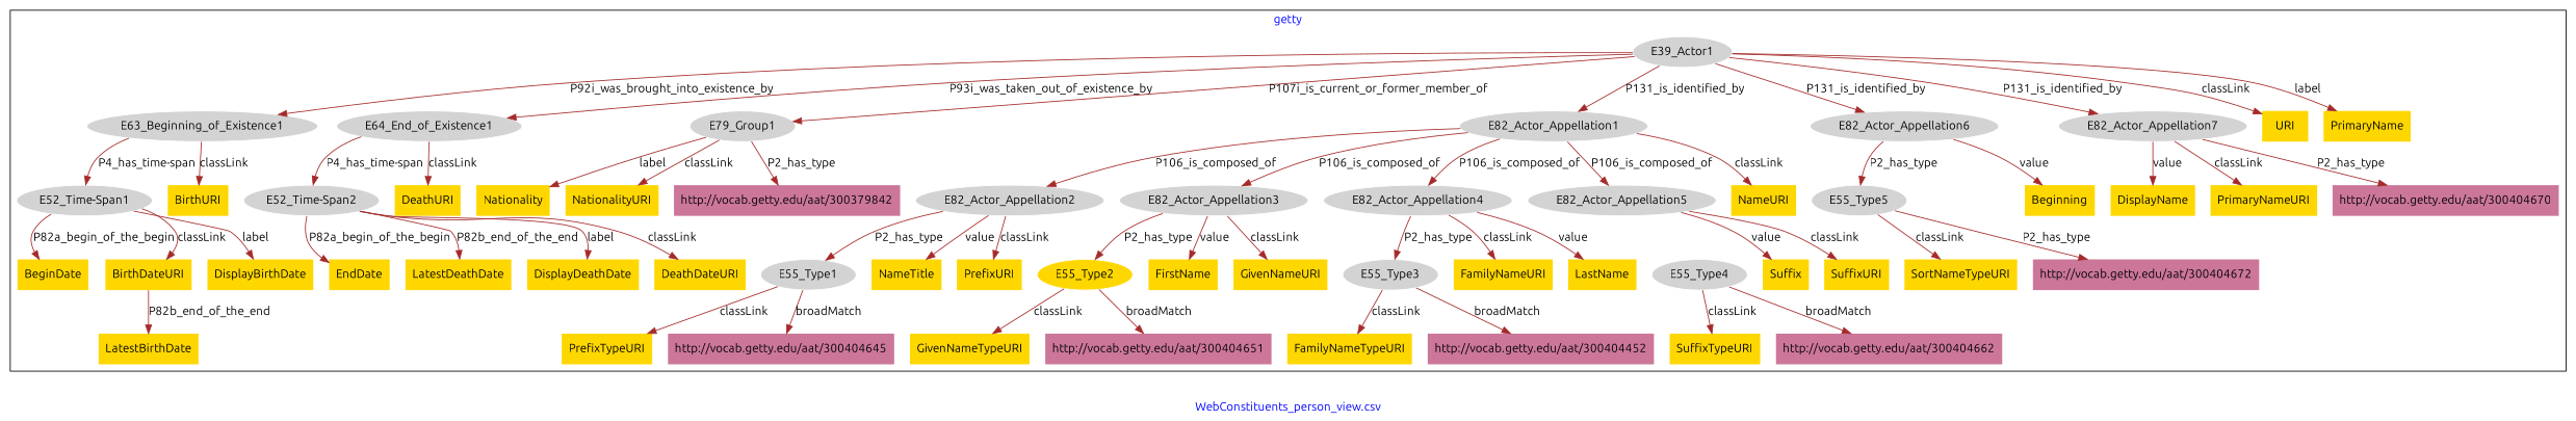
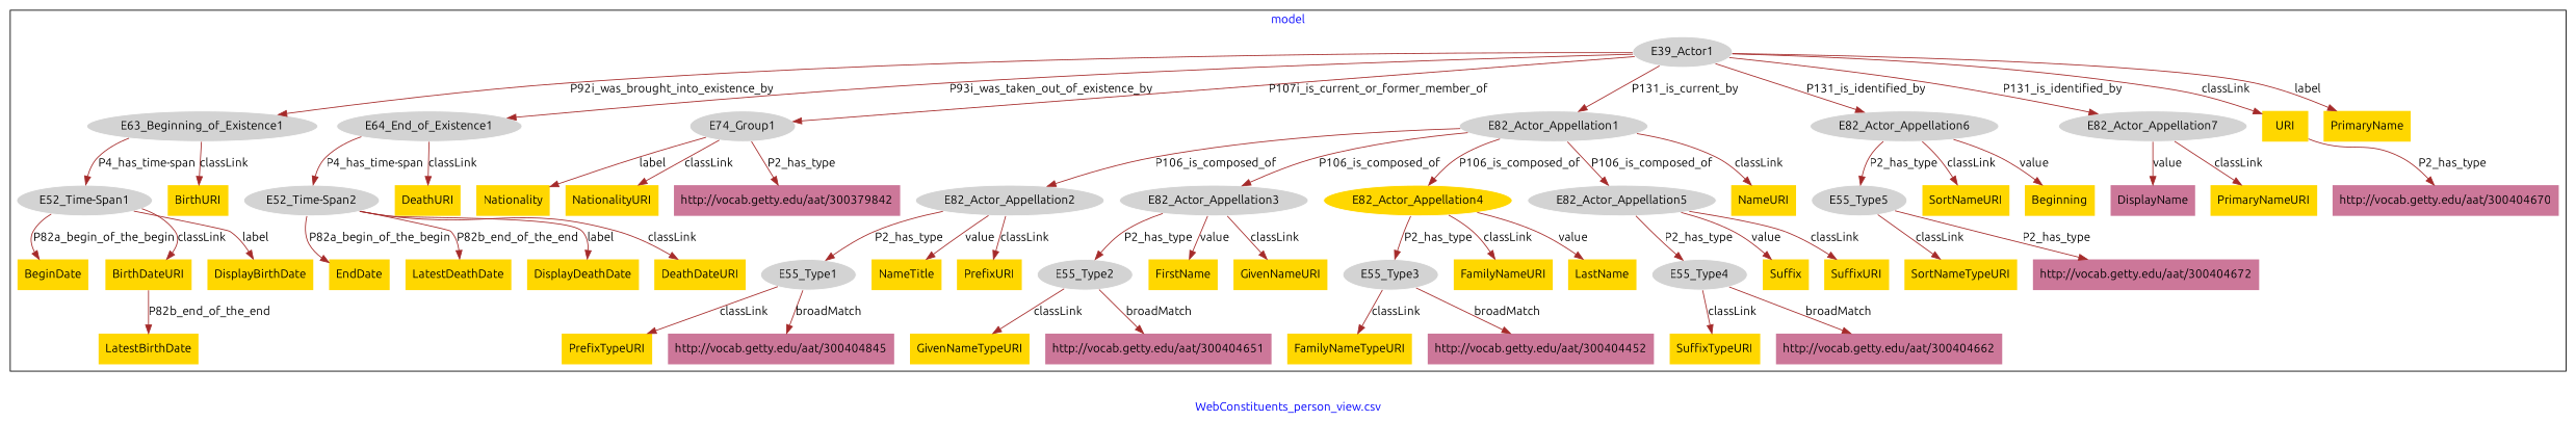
  digraph {
    fontcolor=blue
    fontname=Ubuntu
    label="WebConstituents_person_view.csv"
    remincross=true
    node [fillcolor=gold fontname=Ubuntu style=filled shape=plaintext]
    edge [color=brown fontcolor=black fontname=Ubuntu]
    n1 [color=white fillcolor=lightgray label=E39_Actor1 shape=""]
    n2 [color=white fillcolor=lightgray label=E63_Beginning_of_Existence1 shape=""]
    n3 [color=white fillcolor=lightgray label=E64_End_of_Existence1 shape=""]
-   n4 [color=white fillcolor=lightgray label=E79_Group1 shape=""]
+   n4 [color=white fillcolor=lightgray label=E74_Group1 shape=""]
    n5 [color=white fillcolor=lightgray label=E82_Actor_Appellation1 shape=""]
    n6 [color=white fillcolor=lightgray label=E82_Actor_Appellation6 shape=""]
    n7 [color=white fillcolor=lightgray label=E82_Actor_Appellation7 shape=""]
    n8 [color=white fillcolor=lightgray label="E52_Time-Span1" shape=""]
    n9 [color=white fillcolor=lightgray label="E52_Time-Span2" shape=""]
    n10 [color=white fillcolor=lightgray label=E82_Actor_Appellation2 shape=""]
    n11 [color=white fillcolor=lightgray label=E82_Actor_Appellation3 shape=""]
-   n12 [color=white fillcolor=lightgray label=E82_Actor_Appellation4 shape=""]
+   n12 [color=white label=E82_Actor_Appellation4 shape=""]
    n13 [color=white fillcolor=lightgray label=E82_Actor_Appellation5 shape=""]
    n14 [color=white fillcolor=lightgray label=E55_Type1 shape=""]
-   n15 [color=white label=E55_Type2 shape=""]
+   n15 [color=white fillcolor=lightgray label=E55_Type2 shape=""]
    n16 [color=white fillcolor=lightgray label=E55_Type3 shape=""]
    n17 [color=white fillcolor=lightgray label=E55_Type4 shape=""]
    n18 [color=white fillcolor=lightgray label=E55_Type5 shape=""]
    n19 [label=BeginDate]
    n20 [label=EndDate]
    n21 [label=Nationality]
    n22 [label=Suffix]
    n23 [label=NameTitle]
    n24 [label=FamilyNameURI]
    n25 [label=URI]
    n26 [label=LastName]
    n27 [label=FirstName]
-   n28 [label=DisplayName]
+   n28 [fillcolor="#CC7799" label=DisplayName]
    n29 [label=NationalityURI]
    n30 [label=PrefixTypeURI]
    n31 [label=PrimaryNameURI]
    n32 [label=GivenNameURI]
    n33 [label=SortNameTypeURI]
    n34 [label=BirthURI]
    n35 [label=LatestDeathDate]
    n36 [label=DeathURI]
    n37 [label=PrimaryName]
    n38 [label=GivenNameTypeURI]
    n39 [label=PrefixURI]
    n40 [label=BirthDateURI]
    n41 [label=DisplayDeathDate]
    n42 [label=DisplayBirthDate]
    n43 [label=SuffixURI]
+   n44 [label=SortNameURI]
    n45 [label=LatestBirthDate]
    n46 [label=Beginning]
    n47 [label=NameURI]
    n48 [label=DeathDateURI]
    n49 [label=FamilyNameTypeURI]
    n50 [label=SuffixTypeURI]
    n51 [fillcolor="#CC7799" label="http://vocab.getty.edu/aat/300379842"]
    n52 [fillcolor="#CC7799" label="http://vocab.getty.edu/aat/300404452"]
-   n53 [fillcolor="#CC7799" label="http://vocab.getty.edu/aat/300404645"]
+   n53 [fillcolor="#CC7799" label="http://vocab.getty.edu/aat/300404845"]
    n54 [fillcolor="#CC7799" label="http://vocab.getty.edu/aat/300404670"]
    n55 [fillcolor="#CC7799" label="http://vocab.getty.edu/aat/300404651"]
    n56 [fillcolor="#CC7799" label="http://vocab.getty.edu/aat/300404672"]
    n57 [fillcolor="#CC7799" label="http://vocab.getty.edu/aat/300404662"]
    subgraph cluster_1 {
-     label=getty
+     label=model
      n1
      n2
      n3
      n4
      n5
      n6
      n7
      n8
      n9
      n10
      n11
      n12
      n13
      n14
      n15
      n16
      n17
      n18
      n19
      n20
      n21
      n22
      n23
      n24
      n25
      n26
      n27
      n28
      n29
      n30
      n31
      n32
      n33
      n34
      n35
      n36
      n37
      n38
      n39
      n40
      n41
      n42
      n43
+     n44
      n45
      n46
      n47
      n48
      n49
      n50
      n51
      n52
      n53
      n54
      n55
      n56
      n57
    }
    n1 -> n2 [label=P92i_was_brought_into_existence_by]
    n1 -> n3 [label=P93i_was_taken_out_of_existence_by]
    n1 -> n4 [label=P107i_is_current_or_former_member_of]
-   n1 -> n5 [label=P131_is_identified_by]
+   n1 -> n5 [label=P131_is_current_by]
    n1 -> n6 [label=P131_is_identified_by]
    n1 -> n7 [label=P131_is_identified_by]
    n1 -> n25 [label=classLink]
    n1 -> n37 [label=label]
    n2 -> n8 [label="P4_has_time-span"]
    n2 -> n34 [label=classLink]
    n3 -> n9 [label="P4_has_time-span"]
    n3 -> n36 [label=classLink]
    n4 -> n21 [label=label]
    n4 -> n29 [label=classLink]
    n4 -> n51 [label=P2_has_type]
    n5 -> n10 [label=P106_is_composed_of]
    n5 -> n11 [label=P106_is_composed_of]
    n5 -> n12 [label=P106_is_composed_of]
    n5 -> n13 [label=P106_is_composed_of]
    n5 -> n47 [label=classLink]
    n6 -> n18 [label=P2_has_type]
+   n6 -> n44 [label=classLink]
    n6 -> n46 [label=value]
    n7 -> n28 [label=value]
    n7 -> n31 [label=classLink]
-   n7 -> n54 [label=P2_has_type]
+   n25 -> n54 [label=P2_has_type]
    n8 -> n19 [label=P82a_begin_of_the_begin]
    n8 -> n40 [label=classLink]
    n8 -> n42 [label=label]
    n9 -> n20 [label=P82a_begin_of_the_begin]
    n9 -> n35 [label=P82b_end_of_the_end]
    n9 -> n41 [label=label]
    n9 -> n48 [label=classLink]
    n10 -> n14 [label=P2_has_type]
    n10 -> n23 [label=value]
    n10 -> n39 [label=classLink]
    n11 -> n15 [label=P2_has_type]
    n11 -> n27 [label=value]
    n11 -> n32 [label=classLink]
    n12 -> n16 [label=P2_has_type]
    n12 -> n24 [label=classLink]
    n12 -> n26 [label=value]
+   n13 -> n17 [label=P2_has_type]
    n13 -> n22 [label=value]
    n13 -> n43 [label=classLink]
    n14 -> n30 [label=classLink]
    n14 -> n53 [label=broadMatch]
    n15 -> n38 [label=classLink]
    n15 -> n55 [label=broadMatch]
    n16 -> n49 [label=classLink]
    n16 -> n52 [label=broadMatch]
    n17 -> n50 [label=classLink]
    n17 -> n57 [label=broadMatch]
    n18 -> n33 [label=classLink]
    n18 -> n56 [label=P2_has_type]
    n40 -> n45 [label=P82b_end_of_the_end]
  }
